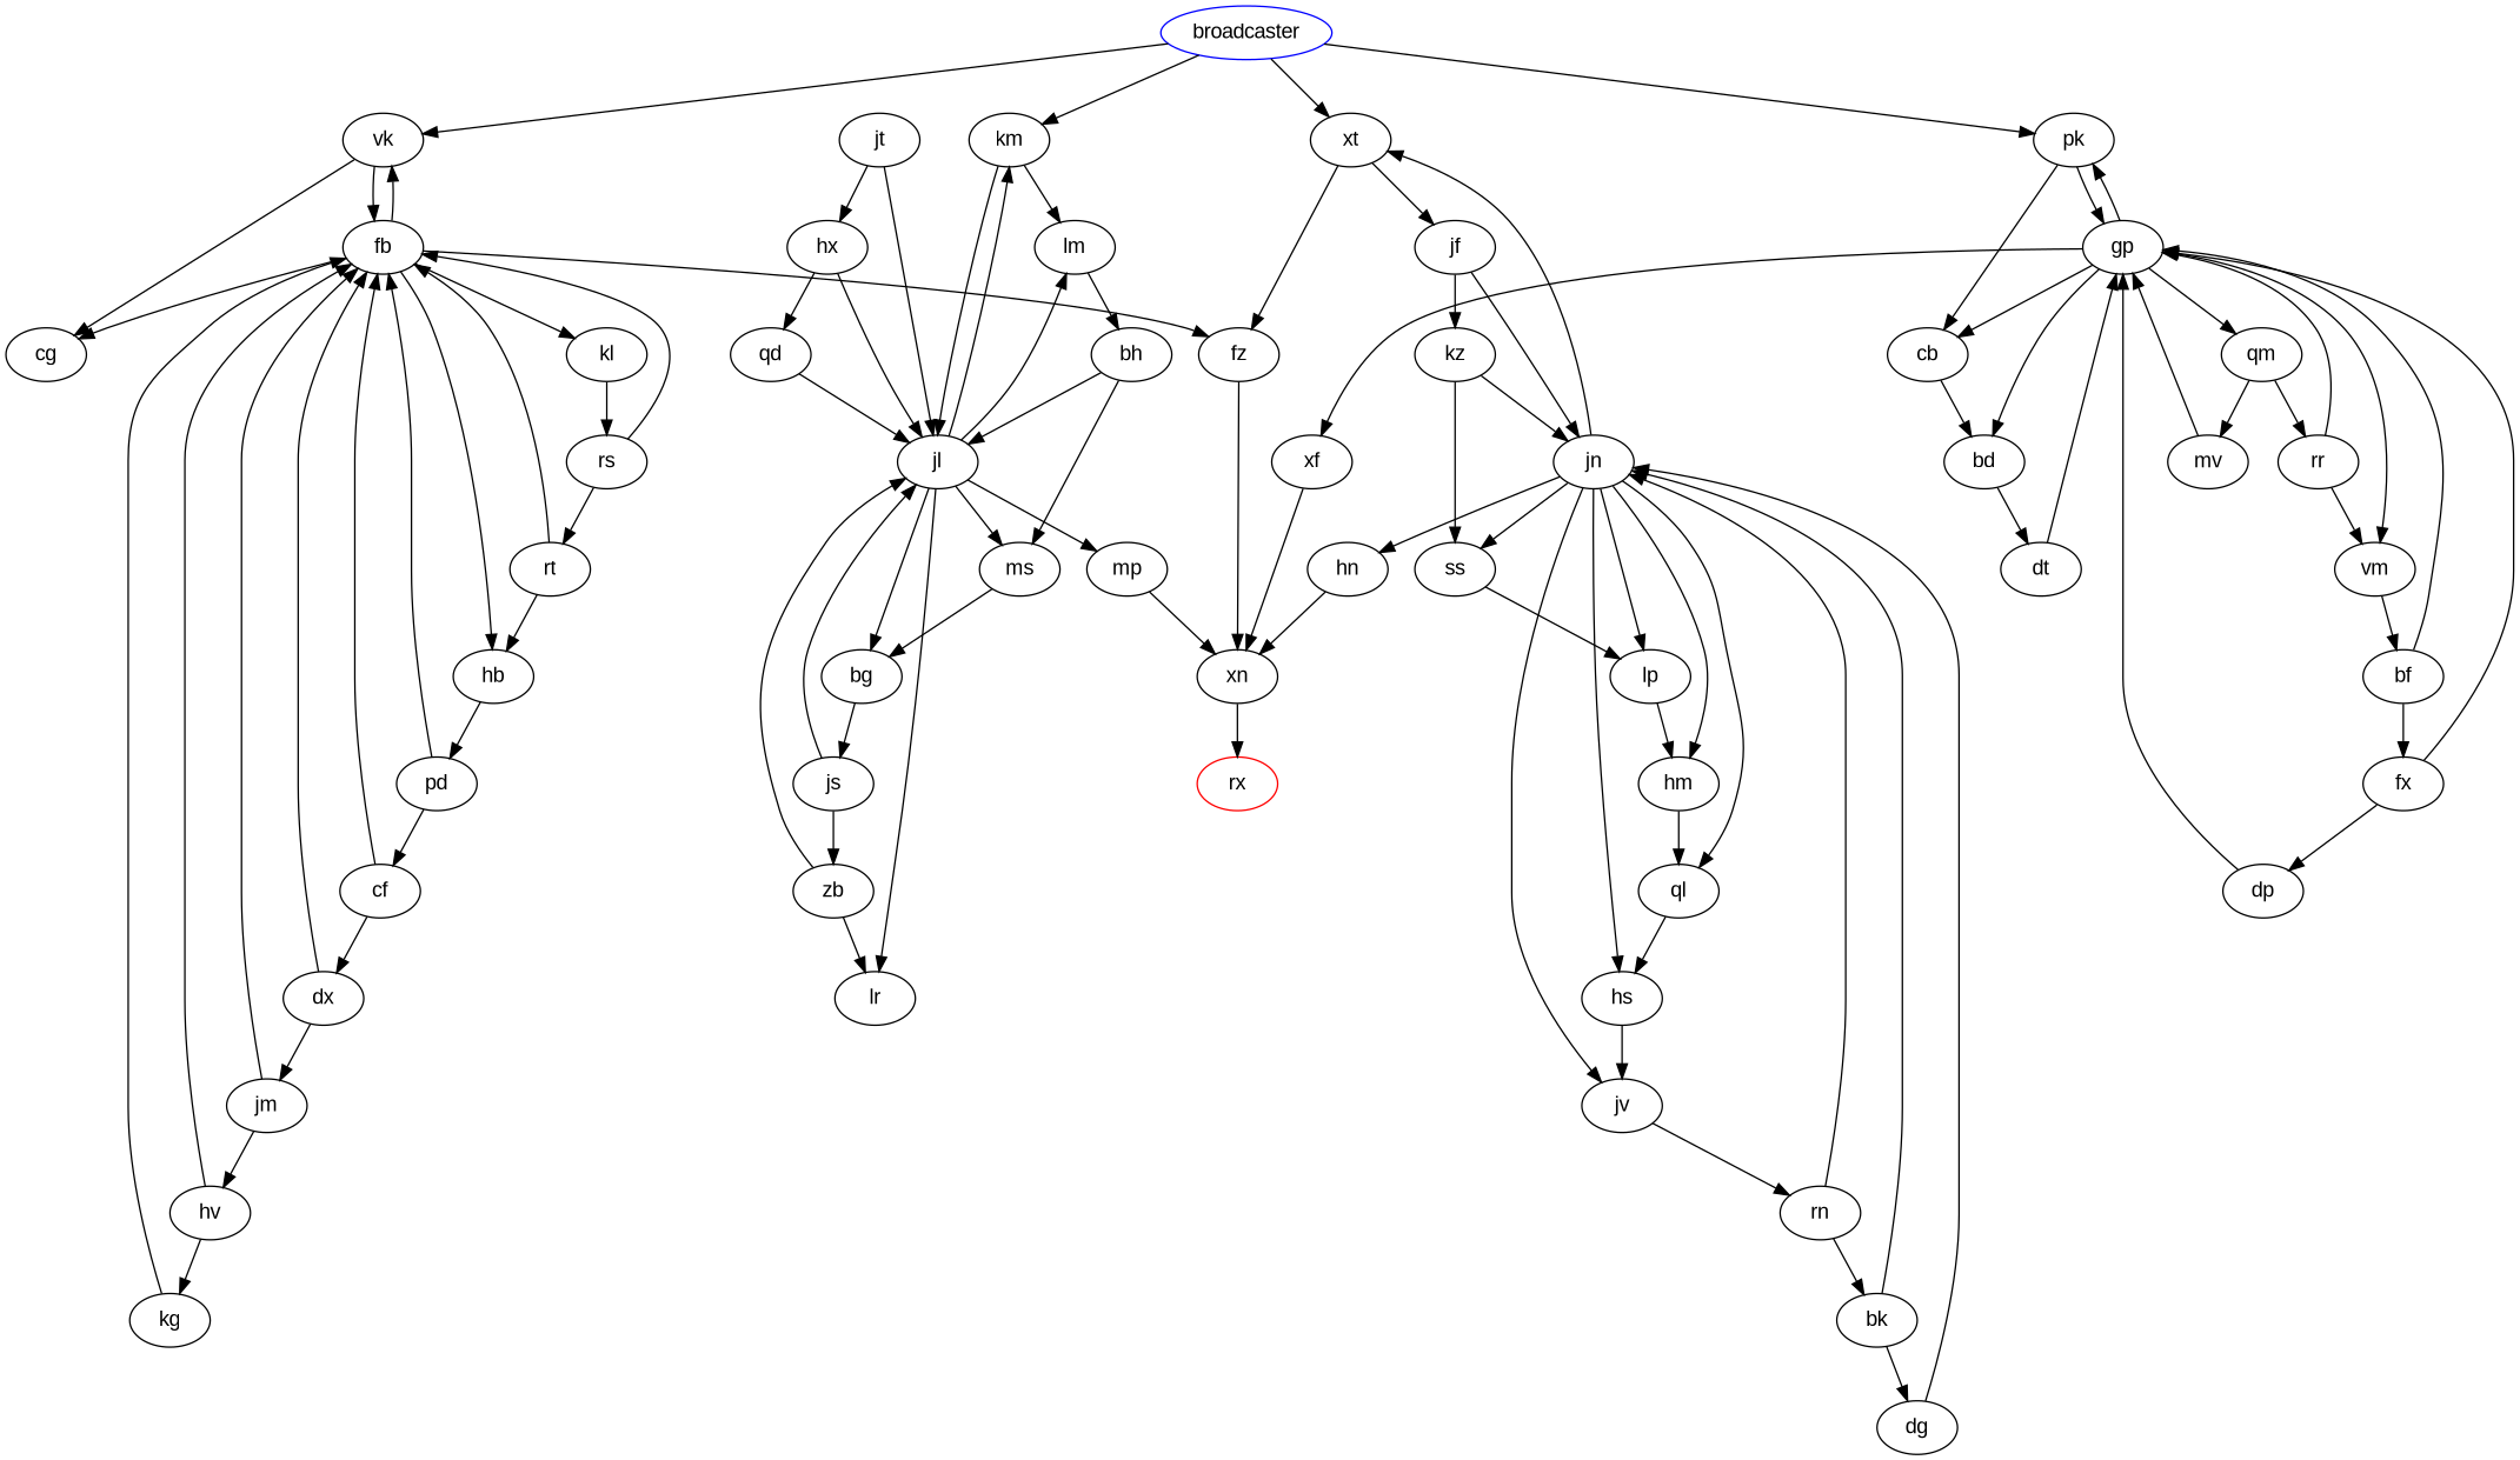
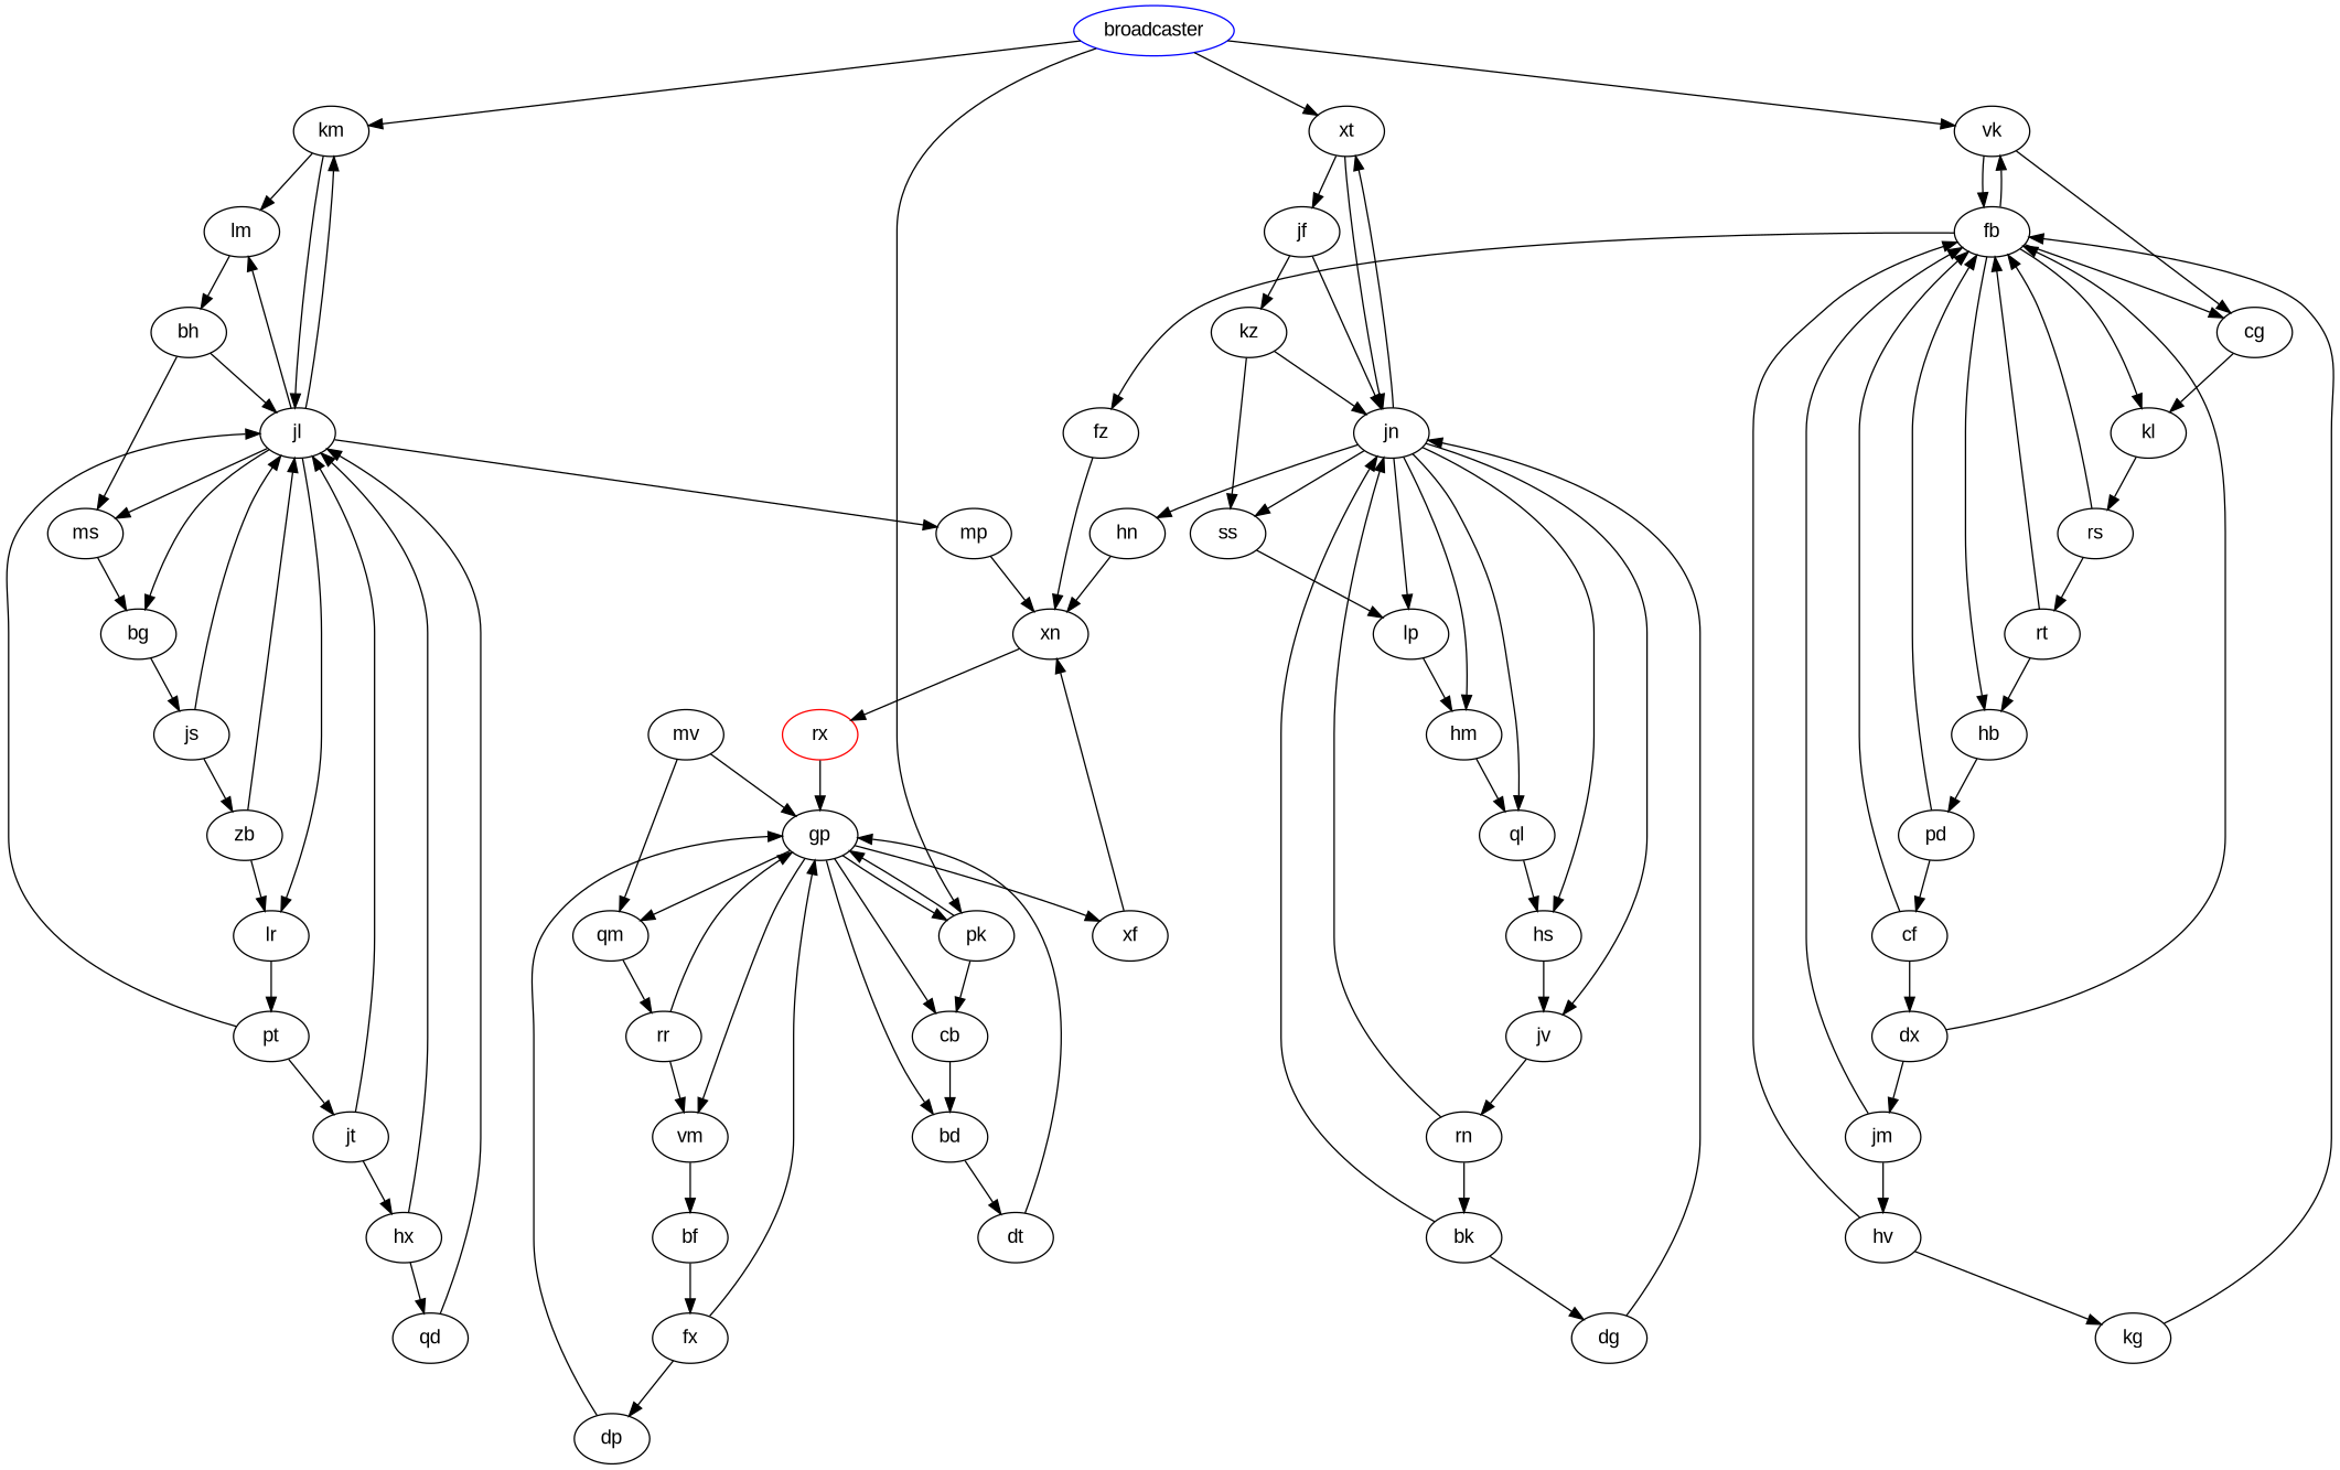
  digraph {
    fontname="Liberation Sans"
    node [fontname="Liberation Sans"]
    edge [fontname="Liberation Sans"]
    broadcaster [color=blue]
    km
    xt
    pk
    vk
    lm
    jl
    jn
    jf
    gp
    cb
    fb
    cg
    rx [color=red]
    dx
    jm
    hb
    fz
    kl
    hv
    pd
    xn
    rs
    kg
    ss
    lp
    hm
    ql
    bh
    ms
    mp
    lr
    bg
    hs
    hn
    jv
    kz
    vm
    bd
    qm
    xf
    bf
    dt
    rr
    bk
    dg
    cf
    fx
    dp
    mv
    rn
    rt
    js
    zb
+   pt
    jt
    hx
    qd
    broadcaster -> km
    broadcaster -> xt
    broadcaster -> pk
    broadcaster -> vk
    km -> lm
    km -> jl
-   xt -> fz
+   xt -> jn
    xt -> jf
    pk -> gp
    pk -> cb
    vk -> fb
    vk -> cg
    lm -> bh
    jl -> km
    jl -> lm
    jl -> ms
    jl -> mp
    jl -> lr
    jl -> bg
    jn -> xt
    jn -> ss
    jn -> lp
    jn -> hm
    jn -> ql
    jn -> hs
    jn -> hn
    jn -> jv
    jf -> jn
    jf -> kz
    gp -> pk
    gp -> cb
    gp -> vm
    gp -> bd
    gp -> qm
    gp -> xf
    cb -> bd
    fb -> vk
    fb -> cg
    fb -> hb
    fb -> fz
    fb -> kl
+   cg -> kl
    dx -> fb
    dx -> jm
    jm -> fb
    jm -> hv
    hb -> pd
    fz -> xn
    kl -> rs
    hv -> fb
    hv -> kg
    pd -> fb
    pd -> cf
    xn -> rx
    rs -> fb
    rs -> rt
    kg -> fb
    ss -> lp
    lp -> hm
    hm -> ql
    ql -> hs
    bh -> jl
    bh -> ms
    ms -> bg
    mp -> xn
+   lr -> pt
    bg -> js
    hs -> jv
    hn -> xn
    jv -> rn
    kz -> jn
    kz -> ss
    vm -> bf
    bd -> dt
    qm -> rr
    xf -> xn
-   bf -> gp
+   rx -> gp
    bf -> fx
    dt -> gp
    rr -> gp
    rr -> vm
    bk -> jn
    bk -> dg
    dg -> jn
    cf -> fb
    cf -> dx
    fx -> gp
    fx -> dp
    dp -> gp
    mv -> gp
-   qm -> mv
+   mv -> qm
    rn -> jn
    rn -> bk
    rt -> fb
    rt -> hb
    js -> jl
    js -> zb
    zb -> jl
    zb -> lr
+   pt -> jl
+   pt -> jt
    jt -> jl
    jt -> hx
    hx -> jl
    hx -> qd
    qd -> jl
  }
